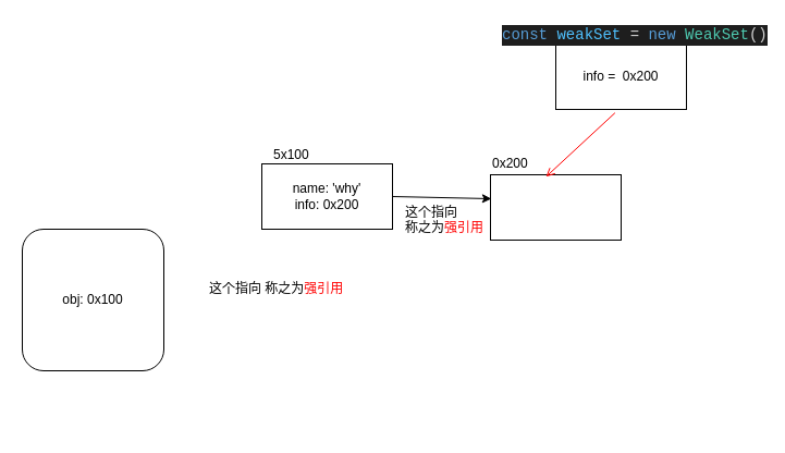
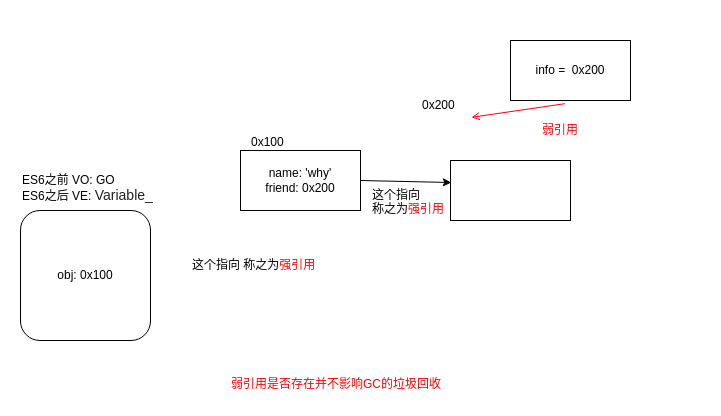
  <mxCell id="0" />
  <mxCell id="1" parent="0" />
  <mxCell id="2" value="obj: 0x100" style="whiteSpace=wrap;html=1;rounded=1;" parent="1" vertex="1"><mxGeometry x="20" y="210" width="130" height="130" as="geometry" /></mxCell>
- <mxCell id="4" value="name: 'why'&lt;br&gt;info: 0x200" style="rounded=0;whiteSpace=wrap;html=1;" parent="1" vertex="1"><mxGeometry x="240" y="150" width="120" height="60" as="geometry" /></mxCell>
- <mxCell id="5" value="5x100" style="text;html=1;resizable=0;points=[];autosize=1;align=left;verticalAlign=top;spacingTop=-4;" parent="1" vertex="1"><mxGeometry x="249" y="132" width="50" height="20" as="geometry" /></mxCell>
+ <mxCell id="3" value="ES6之前 VO: GO&lt;br&gt;ES6之后 VE:&amp;nbsp;&lt;span style=&quot;color: rgb(34 , 34 , 34) ; font-family: , &amp;#34;sf ui text&amp;#34; , &amp;#34;arial&amp;#34; , &amp;#34;pingfang sc&amp;#34; , &amp;#34;hiragino sans gb&amp;#34; , &amp;#34;microsoft yahei&amp;#34; , &amp;#34;wenquanyi micro hei&amp;#34; , sans-serif ; font-size: 14px ; white-space: normal ; background-color: rgb(255 , 255 , 255)&quot;&gt;Variable_&lt;/span&gt;" style="text;html=1;resizable=0;points=[];autosize=1;align=left;verticalAlign=top;spacingTop=-4;" parent="1" vertex="1"><mxGeometry x="20" y="170" width="150" height="30" as="geometry" /></mxCell>
+ <mxCell id="4" value="name: 'why'&lt;br&gt;friend: 0x200" style="rounded=0;whiteSpace=wrap;html=1;" parent="1" vertex="1"><mxGeometry x="240" y="150" width="120" height="60" as="geometry" /></mxCell>
+ <mxCell id="5" value="0x100" style="text;html=1;resizable=0;points=[];autosize=1;align=left;verticalAlign=top;spacingTop=-4;" parent="1" vertex="1"><mxGeometry x="249" y="132" width="50" height="20" as="geometry" /></mxCell>
  <mxCell id="6" value="" style="rounded=0;whiteSpace=wrap;html=1;" parent="1" vertex="1"><mxGeometry x="450" y="160" width="120" height="60" as="geometry" /></mxCell>
- <mxCell id="7" value="0x200" style="text;html=1;resizable=0;points=[];autosize=1;align=left;verticalAlign=top;spacingTop=-4;" parent="1" vertex="1"><mxGeometry x="450" y="140" width="50" height="20" as="geometry" /></mxCell>
+ <mxCell id="7" value="0x200" style="text;html=1;resizable=0;points=[];autosize=1;align=left;verticalAlign=top;spacingTop=-4;" parent="1" vertex="1"><mxGeometry x="420" y="95" width="50" height="20" as="geometry" /></mxCell>
  <mxCell id="8" value="" style="endArrow=classic;html=1;entryX=0.007;entryY=0.367;entryDx=0;entryDy=0;entryPerimeter=0;exitX=1;exitY=0.5;exitDx=0;exitDy=0;" parent="1" source="4" target="6" edge="1"><mxGeometry width="50" height="50" relative="1" as="geometry"><mxPoint x="380" y="300" as="sourcePoint" /><mxPoint x="430" y="250" as="targetPoint" /></mxGeometry></mxCell>
  <mxCell id="9" value="这个指向 称之为&lt;font color=&quot;#ff0000&quot;&gt;强引用&lt;/font&gt;" style="text;html=1;resizable=0;points=[];autosize=1;align=left;verticalAlign=top;spacingTop=-4;" parent="1" vertex="1"><mxGeometry x="190" y="255" width="140" height="20" as="geometry" /></mxCell>
  <mxCell id="10" value="这个指向 &lt;br&gt;称之为&lt;font color=&quot;#ff0000&quot;&gt;强引用&lt;/font&gt;" style="text;html=1;resizable=0;points=[];autosize=1;align=left;verticalAlign=top;spacingTop=-4;" parent="1" vertex="1"><mxGeometry x="370" y="185" width="90" height="30" as="geometry" /></mxCell>
  <mxCell id="11" value="info =&amp;nbsp; 0x200" style="rounded=0;whiteSpace=wrap;html=1;" parent="1" vertex="1"><mxGeometry x="510" y="40" width="120" height="60" as="geometry" /></mxCell>
  <mxCell id="12" value="" style="endArrow=open;html=1;exitX=0.453;exitY=1.053;exitDx=0;exitDy=0;exitPerimeter=0;entryX=1.02;entryY=1.092;entryDx=0;entryDy=0;entryPerimeter=0;strokeColor=#FF0000;" parent="1" source="11" target="7" edge="1"><mxGeometry width="50" height="50" relative="1" as="geometry"><mxPoint x="610" y="210" as="sourcePoint" /><mxPoint x="660" y="160" as="targetPoint" /></mxGeometry></mxCell>
- <mxCell id="15" value="&lt;div style=&quot;color: rgb(212 , 212 , 212) ; background-color: rgb(30 , 30 , 30) ; font-family: &amp;#34;consolas&amp;#34; , &amp;#34;courier new&amp;#34; , monospace ; font-size: 14px ; line-height: 19px ; white-space: pre&quot;&gt;&lt;div style=&quot;font-family: &amp;#34;consolas&amp;#34; , &amp;#34;courier new&amp;#34; , monospace ; line-height: 19px&quot;&gt;&lt;span style=&quot;color: #569cd6&quot;&gt;const&lt;/span&gt; &lt;span style=&quot;color: #4fc1ff&quot;&gt;weakSet&lt;/span&gt; = &lt;span style=&quot;color: #569cd6&quot;&gt;new&lt;/span&gt; &lt;span style=&quot;color: #4ec9b0&quot;&gt;WeakSet&lt;/span&gt;()&lt;/div&gt;&lt;/div&gt;" style="text;html=1;resizable=0;points=[];autosize=1;align=left;verticalAlign=top;spacingTop=-4;" parent="1" vertex="1"><mxGeometry x="459" y="20" width="240" height="20" as="geometry" /></mxCell>
+ <mxCell id="13" value="&lt;font color=&quot;#ff0000&quot;&gt;弱引用&lt;/font&gt;" style="text;html=1;resizable=0;points=[];autosize=1;align=left;verticalAlign=top;spacingTop=-4;" parent="1" vertex="1"><mxGeometry x="540" y="120" width="50" height="20" as="geometry" /></mxCell>
+ <mxCell id="14" value="&lt;font color=&quot;#ff0000&quot;&gt;弱引用是否存在并不影响GC的垃圾回收&lt;/font&gt;" style="text;html=1;resizable=0;points=[];autosize=1;align=left;verticalAlign=top;spacingTop=-4;" parent="1" vertex="1"><mxGeometry x="229" y="374" width="230" height="20" as="geometry" /></mxCell>
